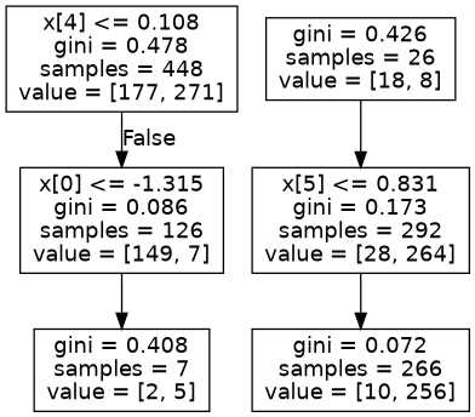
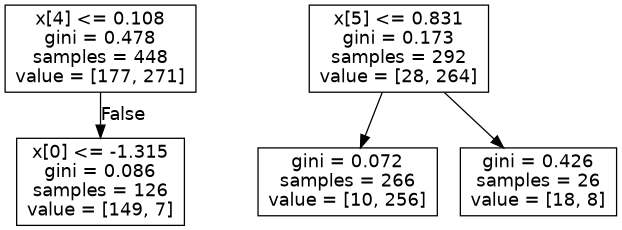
  digraph {
    node [fontname=helvetica shape=box]
    edge [fontname=helvetica]
    n1 [label="x[4] <= 0.108\ngini = 0.478\nsamples = 448\nvalue = [177, 271]"]
    n2 [label="x[0] <= -1.315\ngini = 0.086\nsamples = 126\nvalue = [149, 7]"]
    n3 [label="x[5] <= 0.831\ngini = 0.173\nsamples = 292\nvalue = [28, 264]"]
    n4 [label="gini = 0.072\nsamples = 266\nvalue = [10, 256]"]
    n5 [label="gini = 0.426\nsamples = 26\nvalue = [18, 8]"]
-   n6 [label="gini = 0.408\nsamples = 7\nvalue = [2, 5]"]
    n1 -> n2 [headlabel=False labelangle=-45 labeldistance=2.5]
-   n2 -> n6
    n3 -> n4
-   n5 -> n3
+   n3 -> n5
  }
